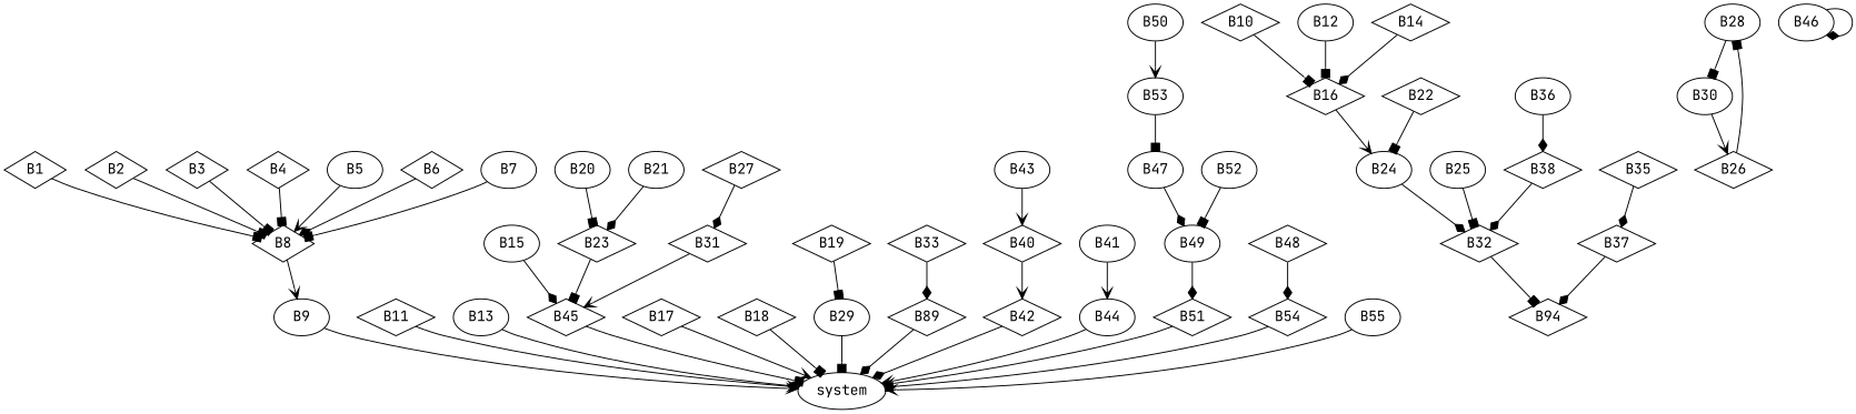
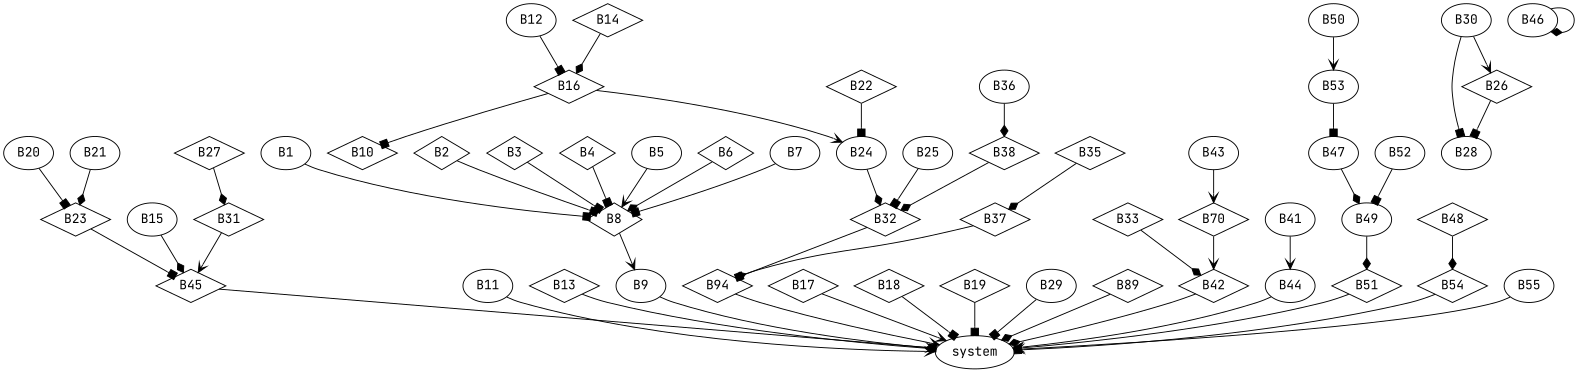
  digraph {
    fontname="JetBrains Mono"
    node [fontname="JetBrains Mono" shape=diamond]
    edge [arrowhead=box fontname="JetBrains Mono"]
-   B1
+   B1 [shape=ellipse]
    B8
    B9 [shape=ellipse]
    system [shape=ellipse]
    B2
    B3
    B4
    B5 [shape=ellipse]
    B6
    B7 [shape=ellipse]
    B10
    B16
    B24 [shape=ellipse]
    B32
-   B11
+   B11 [shape=ellipse]
    B12 [shape=ellipse]
-   B13 [shape=ellipse]
+   B13
    B14
    B15 [shape=ellipse]
    B45
    n21 [label=B94]
    B17
    B18
    B19
    B20 [shape=ellipse]
    B23
    B21 [shape=ellipse]
    B22
    B25 [shape=ellipse]
    B28 [shape=ellipse]
    B26
    B30 [shape=ellipse]
    B27
    B31
    B29 [shape=ellipse]
    n36 [label=B89]
    B33
    B35
    B37
    B36 [shape=ellipse]
    B38
-   B40
+   B40 [label=B70]
    B42
    B41 [shape=ellipse]
    B44 [shape=ellipse]
    B43 [shape=ellipse]
    B46 [shape=ellipse]
    B47 [shape=ellipse]
    B49 [shape=ellipse]
    B51
    B48
    B54
    B50 [shape=ellipse]
    B53 [shape=ellipse]
    B52 [shape=ellipse]
    B55 [shape=ellipse]
    B1 -> B8
    B8 -> B9 [arrowhead=vee]
    B9 -> system [arrowhead=vee]
    B2 -> B8
    B3 -> B8
    B4 -> B8
    B5 -> B8 [arrowhead=vee]
    B6 -> B8 [arrowhead=diamond]
    B7 -> B8
-   B10 -> B16
+   B16 -> B10
    B16 -> B24 [arrowhead=vee]
    B24 -> B32 [arrowhead=diamond]
    B32 -> n21
    B11 -> system [arrowhead=vee]
    B12 -> B16
    B13 -> system [arrowhead=diamond]
    B14 -> B16 [arrowhead=diamond]
    B15 -> B45 [arrowhead=diamond]
    B45 -> system
+   n21 -> system [arrowhead=vee]
    B17 -> system [arrowhead=vee]
    B18 -> system
-   B19 -> B29
+   B19 -> system
    B20 -> B23
    B23 -> B45
    B21 -> B23 [arrowhead=diamond]
    B22 -> B24
    B25 -> B32
-   B28 -> B30
+   B30 -> B28
    B26 -> B28
    B30 -> B26 [arrowhead=vee]
    B27 -> B31 [arrowhead=diamond]
    B31 -> B45 [arrowhead=vee]
    B29 -> system
    n36 -> system [arrowhead=diamond]
-   B33 -> n36 [arrowhead=diamond]
+   B33 -> B42 [arrowhead=diamond]
    B35 -> B37 [arrowhead=diamond]
    B37 -> n21 [arrowhead=diamond]
    B36 -> B38 [arrowhead=diamond]
    B38 -> B32 [arrowhead=diamond]
    B40 -> B42 [arrowhead=vee]
    B42 -> system [arrowhead=diamond]
    B41 -> B44 [arrowhead=vee]
    B44 -> system [arrowhead=vee]
    B43 -> B40 [arrowhead=vee]
    B46 -> B46 [arrowhead=diamond]
    B47 -> B49 [arrowhead=diamond]
    B49 -> B51 [arrowhead=diamond]
    B51 -> system [arrowhead=vee]
    B48 -> B54 [arrowhead=diamond]
    B54 -> system
    B50 -> B53 [arrowhead=vee]
    B53 -> B47
    B52 -> B49
    B55 -> system [arrowhead=vee]
  }
